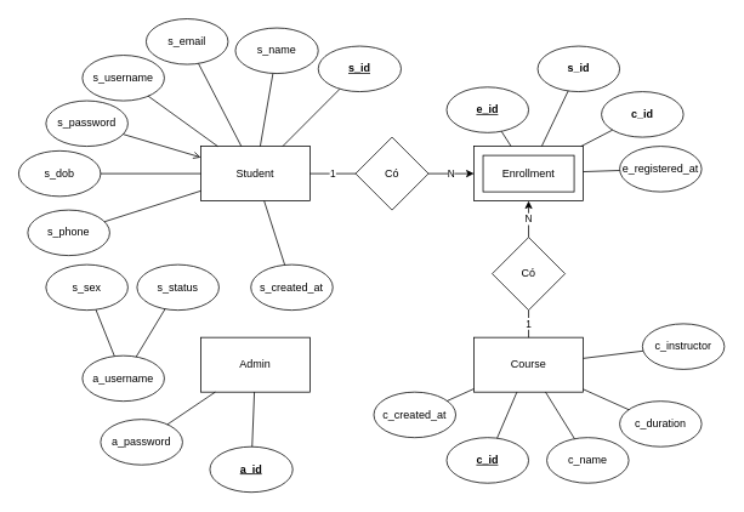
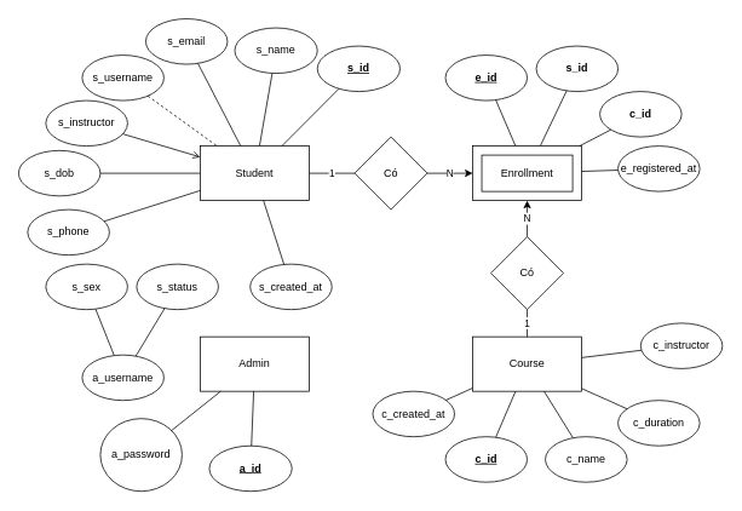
  <mxCell id="0" />
  <mxCell id="1" parent="0" />
  <mxCell id="2" value="Student" style="rounded=0;whiteSpace=wrap;html=1;" vertex="1" parent="1"><mxGeometry x="220" y="160" width="120" height="60" as="geometry" /></mxCell>
  <mxCell id="3" value="Admin" style="rounded=0;whiteSpace=wrap;html=1;" vertex="1" parent="1"><mxGeometry x="220" y="370" width="120" height="60" as="geometry" /></mxCell>
  <mxCell id="4" value="Course" style="rounded=0;whiteSpace=wrap;html=1;" vertex="1" parent="1"><mxGeometry x="520" y="370" width="120" height="60" as="geometry" /></mxCell>
  <mxCell id="5" value="" style="rounded=0;whiteSpace=wrap;html=1;" vertex="1" parent="1"><mxGeometry x="520" y="160" width="120" height="60" as="geometry" /></mxCell>
  <mxCell id="6" value="Enrollment" style="rounded=0;whiteSpace=wrap;html=1;" vertex="1" parent="1"><mxGeometry x="530" y="170" width="100" height="40" as="geometry" /></mxCell>
  <mxCell id="7" value="1" style="endArrow=none;html=1;rounded=0;entryX=0;entryY=0.5;entryDx=0;entryDy=0;" edge="1" parent="1" source="2" target="8"><mxGeometry width="50" height="50" relative="1" as="geometry"><mxPoint x="380" y="300" as="sourcePoint" /><mxPoint x="430" y="250" as="targetPoint" /></mxGeometry></mxCell>
  <mxCell id="8" value="Có" style="rhombus;whiteSpace=wrap;html=1;" vertex="1" parent="1"><mxGeometry x="390" y="150" width="80" height="80" as="geometry" /></mxCell>
  <mxCell id="9" value="N" style="endArrow=classic;html=1;rounded=0;" edge="1" parent="1" source="8" target="5"><mxGeometry width="50" height="50" relative="1" as="geometry"><mxPoint x="410" y="310" as="sourcePoint" /><mxPoint x="460" y="260" as="targetPoint" /></mxGeometry></mxCell>
  <mxCell id="10" value="1" style="endArrow=none;html=1;rounded=0;" edge="1" target="11" parent="1" source="4"><mxGeometry width="50" height="50" relative="1" as="geometry"><mxPoint x="360" y="320" as="sourcePoint" /><mxPoint x="450" y="380" as="targetPoint" /></mxGeometry></mxCell>
  <mxCell id="11" value="Có" style="rhombus;whiteSpace=wrap;html=1;" vertex="1" parent="1"><mxGeometry x="540" y="260" width="80" height="80" as="geometry" /></mxCell>
  <mxCell id="12" value="N" style="endArrow=classic;html=1;rounded=0;" edge="1" source="11" parent="1" target="5"><mxGeometry width="50" height="50" relative="1" as="geometry"><mxPoint x="430" y="440" as="sourcePoint" /><mxPoint x="540" y="320" as="targetPoint" /></mxGeometry></mxCell>
  <mxCell id="13" value="" style="endArrow=none;html=1;rounded=0;" edge="1" parent="1" source="2" target="14"><mxGeometry width="50" height="50" relative="1" as="geometry"><mxPoint x="200" y="120" as="sourcePoint" /><mxPoint x="250" y="70" as="targetPoint" /></mxGeometry></mxCell>
  <mxCell id="14" value="&lt;b&gt;&lt;u&gt;s_id&lt;/u&gt;&lt;/b&gt;" style="ellipse;whiteSpace=wrap;html=1;" vertex="1" parent="1"><mxGeometry x="349" y="50" width="91" height="50" as="geometry" /></mxCell>
  <mxCell id="15" value="" style="endArrow=none;html=1;rounded=0;" edge="1" parent="1" source="2" target="22"><mxGeometry width="50" height="50" relative="1" as="geometry"><mxPoint x="140" y="190" as="sourcePoint" /><mxPoint x="290.978" y="69.947" as="targetPoint" /></mxGeometry></mxCell>
  <mxCell id="16" value="s_email" style="ellipse;whiteSpace=wrap;html=1;" vertex="1" parent="1"><mxGeometry x="160" y="20" width="90" height="50" as="geometry" /></mxCell>
  <mxCell id="17" value="" style="endArrow=none;html=1;rounded=0;" edge="1" parent="1" source="2" target="16"><mxGeometry width="50" height="50" relative="1" as="geometry"><mxPoint x="40" y="320" as="sourcePoint" /><mxPoint x="90" y="270" as="targetPoint" /></mxGeometry></mxCell>
  <mxCell id="18" value="s_username" style="ellipse;whiteSpace=wrap;html=1;" vertex="1" parent="1"><mxGeometry x="90" y="60" width="90" height="50" as="geometry" /></mxCell>
- <mxCell id="19" value="" style="endArrow=none;html=1;rounded=0;" edge="1" parent="1" source="18" target="2"><mxGeometry width="50" height="50" relative="1" as="geometry"><mxPoint x="170" y="310" as="sourcePoint" /><mxPoint x="220" y="260" as="targetPoint" /></mxGeometry></mxCell>
- <mxCell id="20" value="s_password" style="ellipse;whiteSpace=wrap;html=1;" vertex="1" parent="1"><mxGeometry x="50" y="110" width="90" height="50" as="geometry" /></mxCell>
+ <mxCell id="19" value="" style="endArrow=none;html=1;rounded=0;dashed=1;" edge="1" parent="1" source="18" target="2"><mxGeometry width="50" height="50" relative="1" as="geometry"><mxPoint x="170" y="310" as="sourcePoint" /><mxPoint x="220" y="260" as="targetPoint" /></mxGeometry></mxCell>
+ <mxCell id="20" value="s_instructor" style="ellipse;whiteSpace=wrap;html=1;" vertex="1" parent="1"><mxGeometry x="50" y="110" width="90" height="50" as="geometry" /></mxCell>
  <mxCell id="21" value="" style="endArrow=open;html=1;rounded=0;" edge="1" parent="1" source="20" target="2"><mxGeometry width="50" height="50" relative="1" as="geometry"><mxPoint x="180" y="300" as="sourcePoint" /><mxPoint x="230" y="250" as="targetPoint" /></mxGeometry></mxCell>
  <mxCell id="22" value="s_name" style="ellipse;whiteSpace=wrap;html=1;" vertex="1" parent="1"><mxGeometry x="258" width="91" height="50" as="geometry" y="30" /></mxCell>
  <mxCell id="23" value="s_dob" style="ellipse;whiteSpace=wrap;html=1;" vertex="1" parent="1"><mxGeometry x="20" y="165" width="90" height="50" as="geometry" /></mxCell>
  <mxCell id="24" value="" style="endArrow=none;html=1;rounded=0;" edge="1" parent="1" source="23" target="2"><mxGeometry width="50" height="50" relative="1" as="geometry"><mxPoint x="145" y="157" as="sourcePoint" /><mxPoint x="230" y="182" as="targetPoint" /></mxGeometry></mxCell>
  <mxCell id="25" value="s_phone" style="ellipse;whiteSpace=wrap;html=1;" vertex="1" parent="1"><mxGeometry x="30" y="230" width="90" height="50" as="geometry" /></mxCell>
  <mxCell id="26" value="" style="endArrow=none;html=1;rounded=0;" edge="1" parent="1" source="25" target="2"><mxGeometry width="50" height="50" relative="1" as="geometry"><mxPoint x="160" y="290" as="sourcePoint" /><mxPoint x="210" y="240" as="targetPoint" /></mxGeometry></mxCell>
  <mxCell id="27" value="s_sex" style="ellipse;whiteSpace=wrap;html=1;" vertex="1" parent="1"><mxGeometry x="50" y="290" width="90" height="50" as="geometry" /></mxCell>
  <mxCell id="28" value="" style="endArrow=none;html=1;rounded=0;" edge="1" parent="1" source="27" target="32"><mxGeometry width="50" height="50" relative="1" as="geometry"><mxPoint x="170" y="310" as="sourcePoint" /><mxPoint x="220" y="260" as="targetPoint" /></mxGeometry></mxCell>
  <mxCell id="29" value="s_status" style="ellipse;whiteSpace=wrap;html=1;" vertex="1" parent="1"><mxGeometry x="150" y="290" width="90" height="50" as="geometry" /></mxCell>
  <mxCell id="30" value="s_created_at" style="ellipse;whiteSpace=wrap;html=1;" vertex="1" parent="1"><mxGeometry x="275" y="290" width="90" height="50" as="geometry" /></mxCell>
  <mxCell id="31" value="" style="endArrow=none;html=1;rounded=0;" edge="1" parent="1" source="30" target="2"><mxGeometry width="50" height="50" relative="1" as="geometry"><mxPoint x="260" y="300" as="sourcePoint" /><mxPoint x="310" y="250" as="targetPoint" /></mxGeometry></mxCell>
  <mxCell id="32" value="a_username" style="ellipse;whiteSpace=wrap;html=1;" vertex="1" parent="1"><mxGeometry x="90" y="390" width="90" height="50" as="geometry" /></mxCell>
- <mxCell id="33" value="a_password" style="ellipse;whiteSpace=wrap;html=1;" vertex="1" parent="1"><mxGeometry x="110" y="460" width="90" height="50" as="geometry" /></mxCell>
+ <mxCell id="33" value="a_password" style="ellipse;whiteSpace=wrap;html=1;" vertex="1" parent="1"><mxGeometry x="110" y="460" width="90" height="80" as="geometry" /></mxCell>
  <mxCell id="34" value="&lt;b&gt;&lt;u&gt;a_id&lt;/u&gt;&lt;/b&gt;" style="ellipse;whiteSpace=wrap;html=1;" vertex="1" parent="1"><mxGeometry x="230" y="490" width="91" height="50" as="geometry" /></mxCell>
  <mxCell id="35" value="" style="endArrow=none;html=1;rounded=0;" edge="1" parent="1" source="32" target="29"><mxGeometry width="50" height="50" relative="1" as="geometry"><mxPoint x="60" y="540" as="sourcePoint" /><mxPoint x="110" y="490" as="targetPoint" /></mxGeometry></mxCell>
  <mxCell id="36" value="" style="endArrow=none;html=1;rounded=0;" edge="1" parent="1" source="33" target="3"><mxGeometry width="50" height="50" relative="1" as="geometry"><mxPoint x="189" y="421" as="sourcePoint" /><mxPoint x="230" y="416" as="targetPoint" /></mxGeometry></mxCell>
  <mxCell id="37" value="" style="endArrow=none;html=1;rounded=0;" edge="1" parent="1" source="34" target="3"><mxGeometry width="50" height="50" relative="1" as="geometry"><mxPoint x="193" y="476" as="sourcePoint" /><mxPoint x="246" y="440" as="targetPoint" /></mxGeometry></mxCell>
  <mxCell id="38" value="&lt;b&gt;&lt;u&gt;c_id&lt;/u&gt;&lt;/b&gt;" style="ellipse;whiteSpace=wrap;html=1;" vertex="1" parent="1"><mxGeometry x="490" y="480" width="90" height="50" as="geometry" /></mxCell>
  <mxCell id="39" value="" style="endArrow=none;html=1;rounded=0;" edge="1" parent="1" source="38" target="4"><mxGeometry width="50" height="50" relative="1" as="geometry"><mxPoint x="490" y="490" as="sourcePoint" /><mxPoint x="540" y="440" as="targetPoint" /></mxGeometry></mxCell>
  <mxCell id="40" value="c_name" style="ellipse;whiteSpace=wrap;html=1;" vertex="1" parent="1"><mxGeometry x="600" y="480" width="90" height="50" as="geometry" /></mxCell>
  <mxCell id="41" value="" style="endArrow=none;html=1;rounded=0;" edge="1" parent="1" source="40" target="4"><mxGeometry width="50" height="50" relative="1" as="geometry"><mxPoint x="555" y="491" as="sourcePoint" /><mxPoint x="577" y="440" as="targetPoint" /></mxGeometry></mxCell>
  <mxCell id="42" value="c_duration" style="ellipse;whiteSpace=wrap;html=1;" vertex="1" parent="1"><mxGeometry x="680" y="440" width="90" height="50" as="geometry" /></mxCell>
  <mxCell id="43" value="" style="endArrow=none;html=1;rounded=0;" edge="1" parent="1" source="42" target="4"><mxGeometry width="50" height="50" relative="1" as="geometry"><mxPoint x="580" y="510" as="sourcePoint" /><mxPoint x="630" y="460" as="targetPoint" /></mxGeometry></mxCell>
  <mxCell id="44" value="c_instructor" style="ellipse;whiteSpace=wrap;html=1;" vertex="1" parent="1"><mxGeometry x="705" y="355" width="90" height="50" as="geometry" /></mxCell>
  <mxCell id="45" value="" style="endArrow=none;html=1;rounded=0;" edge="1" parent="1" source="44" target="4"><mxGeometry width="50" height="50" relative="1" as="geometry"><mxPoint x="700" y="459" as="sourcePoint" /><mxPoint x="650" y="437" as="targetPoint" /></mxGeometry></mxCell>
  <mxCell id="46" value="c_created_at" style="ellipse;whiteSpace=wrap;html=1;" vertex="1" parent="1"><mxGeometry x="410" y="430" width="90" height="50" as="geometry" /></mxCell>
  <mxCell id="47" value="" style="endArrow=none;html=1;rounded=0;" edge="1" parent="1" source="46" target="4"><mxGeometry width="50" height="50" relative="1" as="geometry"><mxPoint x="380" y="440" as="sourcePoint" /><mxPoint x="430" y="390" as="targetPoint" /></mxGeometry></mxCell>
- <mxCell id="48" value="&lt;b&gt;&lt;u&gt;e_id&lt;/u&gt;&lt;/b&gt;" style="ellipse;whiteSpace=wrap;html=1;" vertex="1" parent="1"><mxGeometry x="490" y="95" width="90" height="50" as="geometry" /></mxCell>
+ <mxCell id="48" value="&lt;b&gt;&lt;u&gt;e_id&lt;/u&gt;&lt;/b&gt;" style="ellipse;whiteSpace=wrap;html=1;" vertex="1" parent="1"><mxGeometry x="490" y="60" width="90" height="50" as="geometry" /></mxCell>
  <mxCell id="49" value="" style="endArrow=none;html=1;rounded=0;" edge="1" parent="1" source="5" target="48"><mxGeometry width="50" height="50" relative="1" as="geometry"><mxPoint x="700" y="414" as="sourcePoint" /><mxPoint x="650" y="412" as="targetPoint" /></mxGeometry></mxCell>
  <mxCell id="50" value="&lt;b&gt;s_id&lt;/b&gt;" style="ellipse;whiteSpace=wrap;html=1;" vertex="1" parent="1"><mxGeometry x="590" y="50" width="90" height="50" as="geometry" /></mxCell>
  <mxCell id="51" value="" style="endArrow=none;html=1;rounded=0;" edge="1" parent="1" source="5" target="50"><mxGeometry width="50" height="50" relative="1" as="geometry"><mxPoint x="577" y="170" as="sourcePoint" /><mxPoint x="555" y="119" as="targetPoint" /></mxGeometry></mxCell>
  <mxCell id="52" value="&lt;b&gt;c_id&lt;/b&gt;" style="ellipse;whiteSpace=wrap;html=1;" vertex="1" parent="1"><mxGeometry x="660" y="100" width="90" height="50" as="geometry" /></mxCell>
  <mxCell id="53" value="" style="endArrow=none;html=1;rounded=0;" edge="1" parent="1" source="5" target="52"><mxGeometry width="50" height="50" relative="1" as="geometry"><mxPoint x="604" y="170" as="sourcePoint" /><mxPoint x="633" y="109" as="targetPoint" /></mxGeometry></mxCell>
  <mxCell id="54" value="e_registered_at" style="ellipse;whiteSpace=wrap;html=1;" vertex="1" parent="1"><mxGeometry x="680" y="160" width="90" height="50" as="geometry" /></mxCell>
  <mxCell id="55" value="" style="endArrow=none;html=1;rounded=0;" edge="1" parent="1" source="5" target="54"><mxGeometry width="50" height="50" relative="1" as="geometry"><mxPoint x="660" y="210" as="sourcePoint" /><mxPoint x="682" y="152" as="targetPoint" /></mxGeometry></mxCell>
